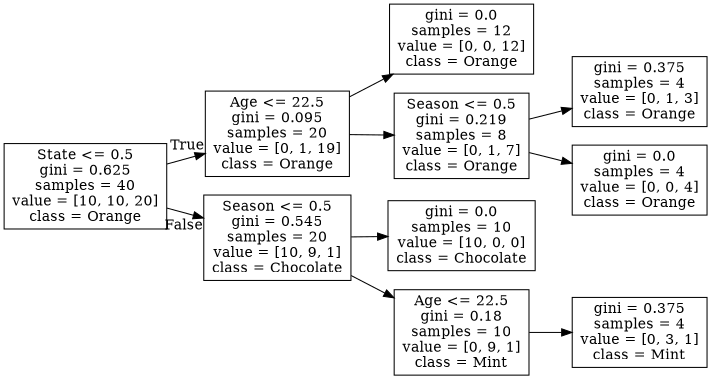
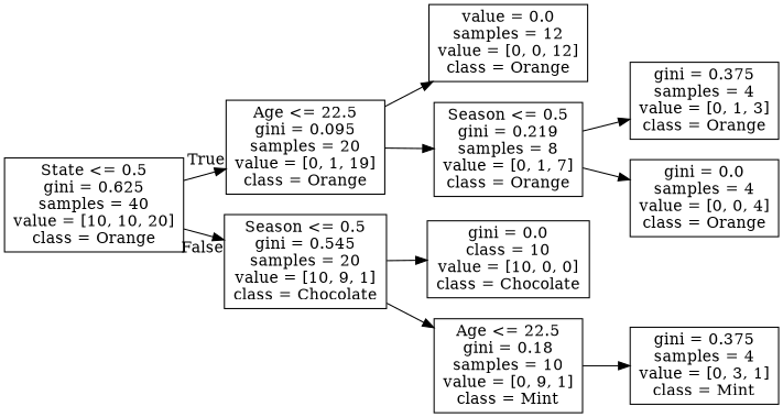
  digraph {
    rankdir=LR
    node [shape=box]
    n1 [label="State <= 0.5\ngini = 0.625\nsamples = 40\nvalue = [10, 10, 20]\nclass = Orange"]
    n2 [label="Age <= 22.5\ngini = 0.095\nsamples = 20\nvalue = [0, 1, 19]\nclass = Orange"]
    n3 [label="Season <= 0.5\ngini = 0.545\nsamples = 20\nvalue = [10, 9, 1]\nclass = Chocolate"]
-   n4 [label="gini = 0.0\nsamples = 12\nvalue = [0, 0, 12]\nclass = Orange"]
+   n4 [label="value = 0.0\nsamples = 12\nvalue = [0, 0, 12]\nclass = Orange"]
    n5 [label="Season <= 0.5\ngini = 0.219\nsamples = 8\nvalue = [0, 1, 7]\nclass = Orange"]
-   n6 [label="gini = 0.0\nsamples = 10\nvalue = [10, 0, 0]\nclass = Chocolate"]
+   n6 [label="gini = 0.0\nclass = 10\nvalue = [10, 0, 0]\nclass = Chocolate"]
    n7 [label="Age <= 22.5\ngini = 0.18\nsamples = 10\nvalue = [0, 9, 1]\nclass = Mint"]
    n8 [label="gini = 0.375\nsamples = 4\nvalue = [0, 1, 3]\nclass = Orange"]
    n9 [label="gini = 0.0\nsamples = 4\nvalue = [0, 0, 4]\nclass = Orange"]
    n10 [label="gini = 0.375\nsamples = 4\nvalue = [0, 3, 1]\nclass = Mint"]
    n1 -> n2 [headlabel=True labelangle=45 labeldistance=2.5]
    n1 -> n3 [headlabel=False labelangle=-45 labeldistance=2.5]
    n2 -> n4
    n2 -> n5
    n3 -> n6
    n3 -> n7
    n5 -> n8
    n5 -> n9
    n7 -> n10
  }
